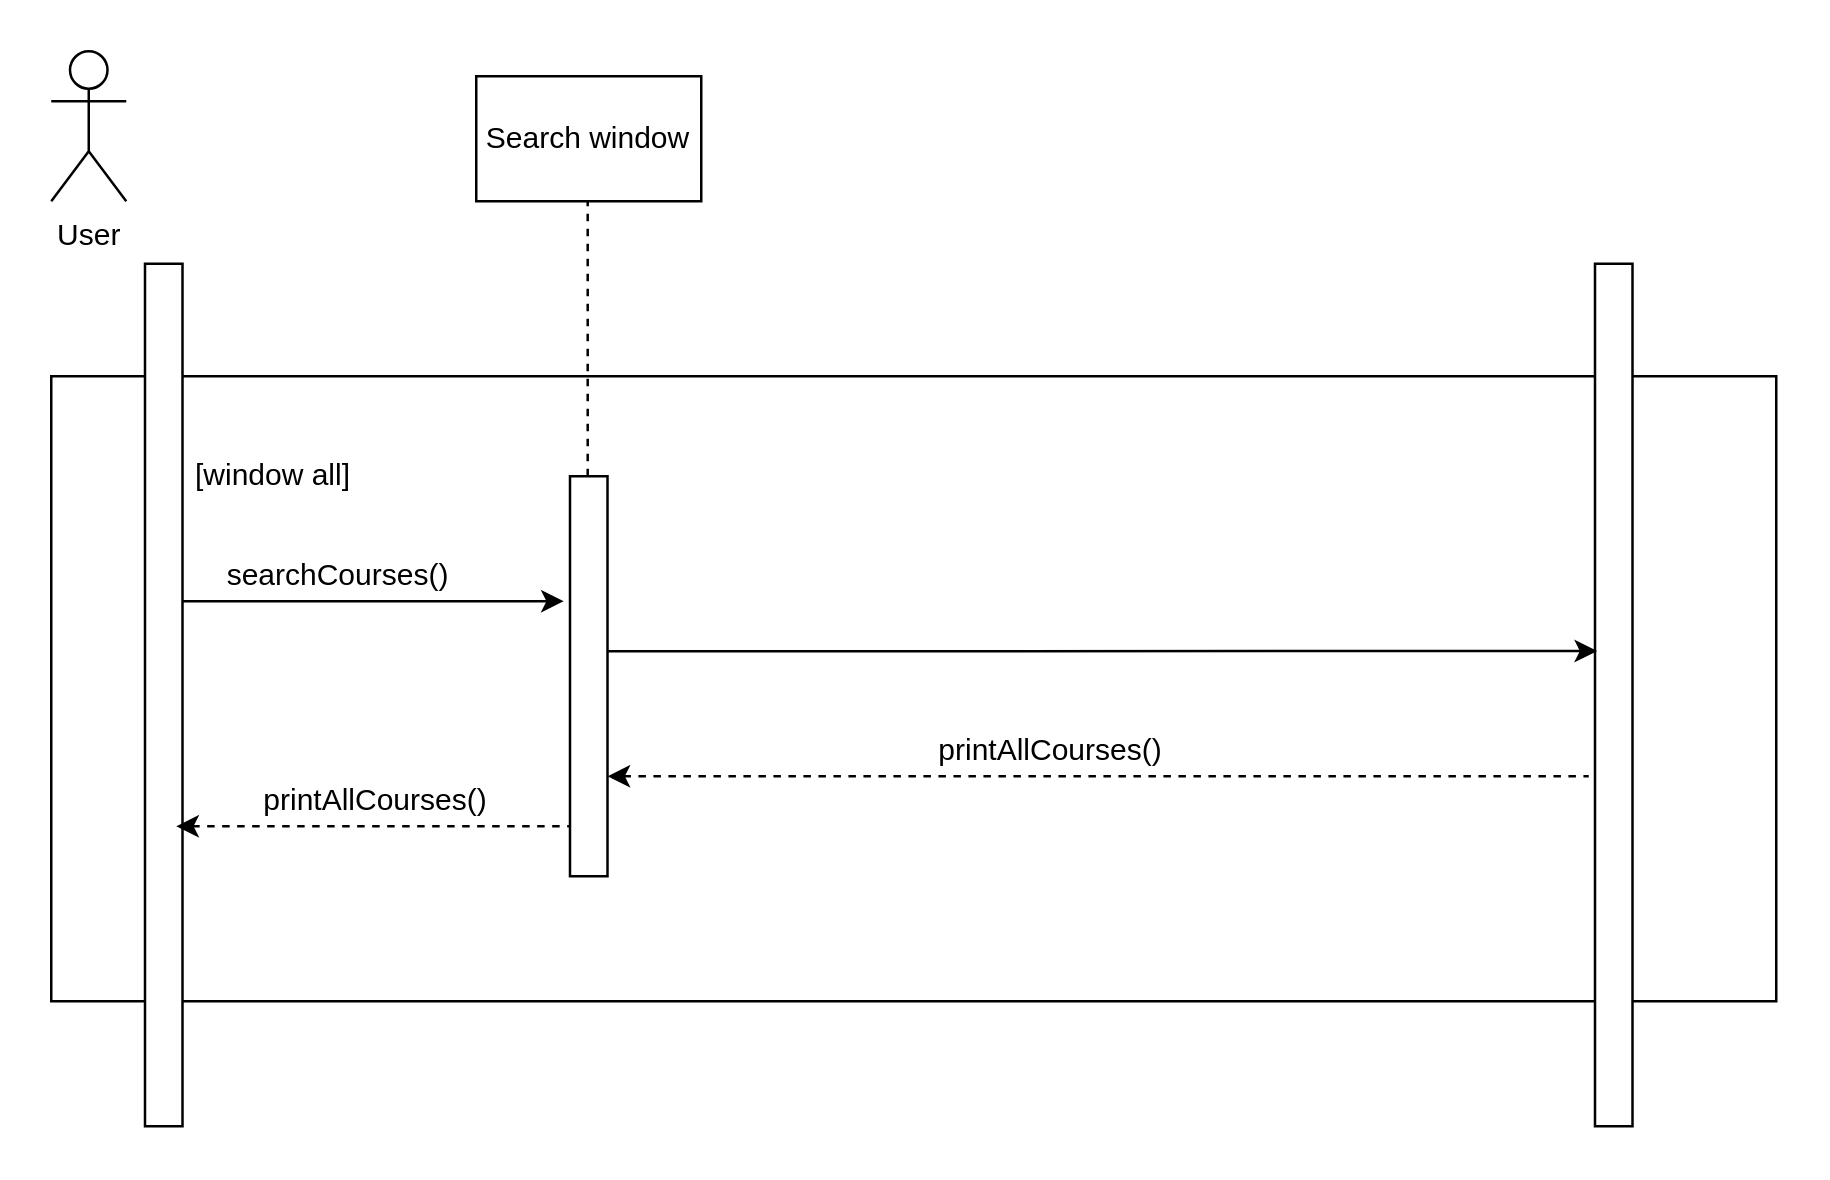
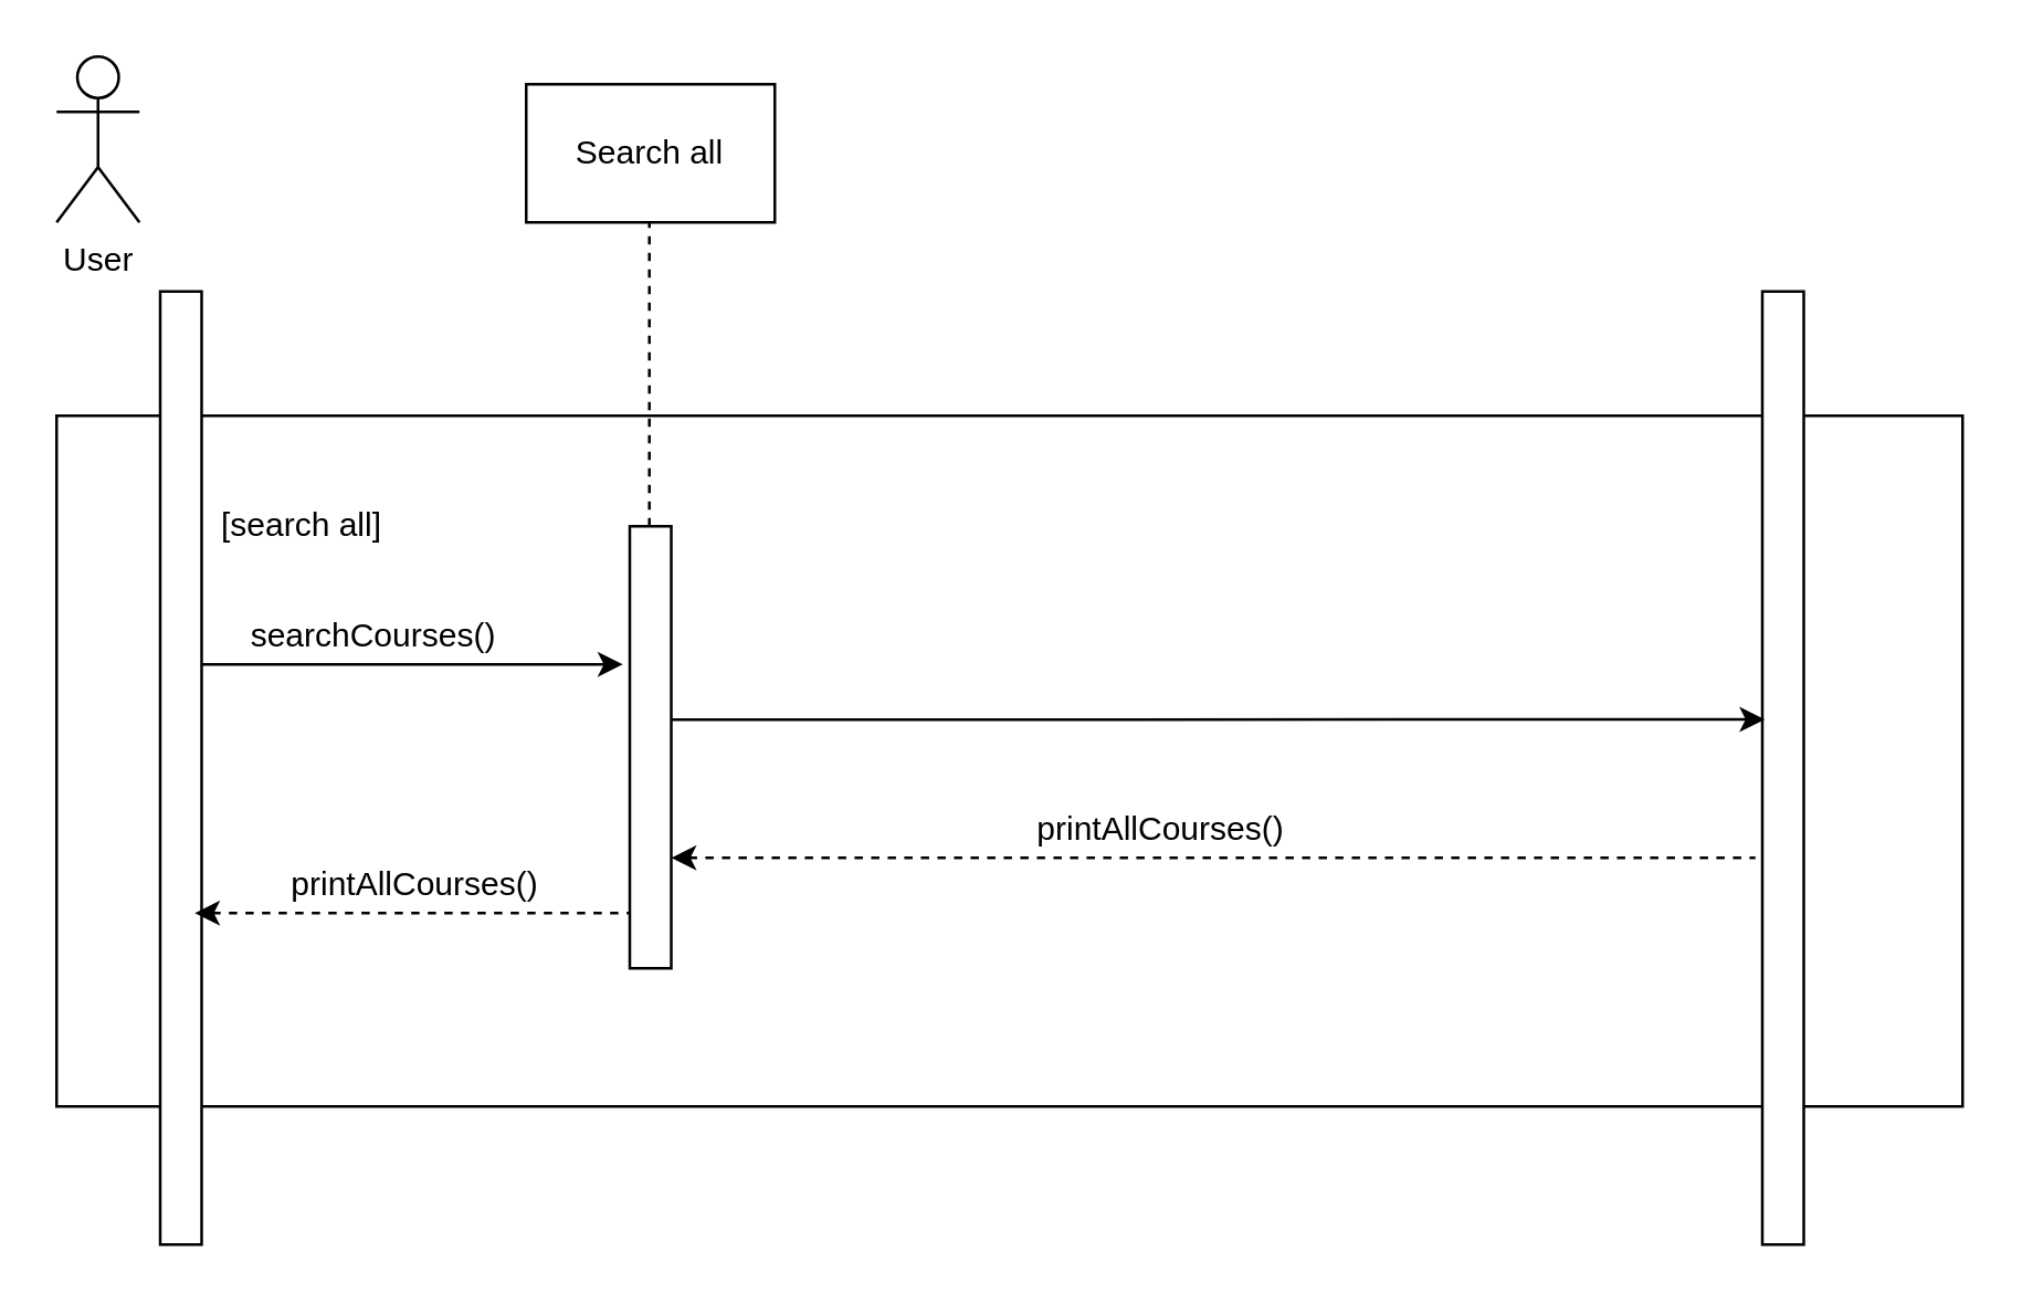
  <mxCell id="0" />
  <mxCell id="1" parent="0" />
  <mxCell id="2" value="" style="rounded=0;whiteSpace=wrap;html=1;" vertex="1" parent="1"><mxGeometry x="20" y="150" width="690" height="250" as="geometry" /></mxCell>
  <mxCell id="3" value="User" style="shape=umlActor;verticalLabelPosition=bottom;labelBackgroundColor=#ffffff;verticalAlign=top;html=1;outlineConnect=0;" vertex="1" parent="1"><mxGeometry x="20" y="20" width="30" height="60" as="geometry" /></mxCell>
  <mxCell id="4" value="" style="rounded=0;whiteSpace=wrap;html=1;" vertex="1" parent="1"><mxGeometry x="57.5" y="105" width="15" height="345" as="geometry" /></mxCell>
  <mxCell id="5" value="" style="rounded=0;whiteSpace=wrap;html=1;" vertex="1" parent="1"><mxGeometry x="637.5" y="105" width="15" height="345" as="geometry" /></mxCell>
- <mxCell id="6" value="Search window" style="rounded=0;whiteSpace=wrap;html=1;" vertex="1" parent="1"><mxGeometry x="190" y="30" width="90" height="50" as="geometry" /></mxCell>
+ <mxCell id="6" value="Search all" style="rounded=0;whiteSpace=wrap;html=1;" vertex="1" parent="1"><mxGeometry x="190" y="30" width="90" height="50" as="geometry" /></mxCell>
  <mxCell id="7" value="" style="rounded=0;whiteSpace=wrap;html=1;" vertex="1" parent="1"><mxGeometry x="227.5" y="190" width="15" height="160" as="geometry" /></mxCell>
  <mxCell id="8" value="" style="endArrow=classic;html=1;" edge="1" parent="1"><mxGeometry width="50" height="50" relative="1" as="geometry"><mxPoint x="72.5" y="240" as="sourcePoint" /><mxPoint x="225" y="240" as="targetPoint" /></mxGeometry></mxCell>
  <mxCell id="9" value="searchCourses()" style="text;html=1;strokeColor=none;fillColor=none;align=center;verticalAlign=middle;whiteSpace=wrap;rounded=0;" vertex="1" parent="1"><mxGeometry x="115" y="220" width="40" height="20" as="geometry" /></mxCell>
  <mxCell id="10" value="" style="endArrow=none;dashed=1;html=1;" edge="1" parent="1"><mxGeometry width="50" height="50" relative="1" as="geometry"><mxPoint x="234.58" y="190" as="sourcePoint" /><mxPoint x="234.58" y="80" as="targetPoint" /></mxGeometry></mxCell>
  <mxCell id="11" value="" style="endArrow=classic;html=1;entryX=0.058;entryY=0.449;entryDx=0;entryDy=0;entryPerimeter=0;" edge="1" parent="1" target="5"><mxGeometry width="50" height="50" relative="1" as="geometry"><mxPoint x="242.5" y="260" as="sourcePoint" /><mxPoint x="630" y="261" as="targetPoint" /></mxGeometry></mxCell>
  <mxCell id="12" value="" style="endArrow=none;dashed=1;html=1;startArrow=classic;startFill=1;" edge="1" parent="1"><mxGeometry width="50" height="50" relative="1" as="geometry"><mxPoint x="242.5" y="310" as="sourcePoint" /><mxPoint x="635" y="310" as="targetPoint" /></mxGeometry></mxCell>
  <mxCell id="13" value="printAllCourses()" style="text;html=1;strokeColor=none;fillColor=none;align=center;verticalAlign=middle;whiteSpace=wrap;rounded=0;" vertex="1" parent="1"><mxGeometry x="400" y="290" width="40" height="20" as="geometry" /></mxCell>
  <mxCell id="14" value="printAllCourses()" style="text;html=1;strokeColor=none;fillColor=none;align=center;verticalAlign=middle;whiteSpace=wrap;rounded=0;" vertex="1" parent="1"><mxGeometry x="130" y="310" width="40" height="20" as="geometry" /></mxCell>
  <mxCell id="15" value="" style="endArrow=none;dashed=1;html=1;startArrow=classic;startFill=1;" edge="1" parent="1"><mxGeometry width="50" height="50" relative="1" as="geometry"><mxPoint x="70" y="330" as="sourcePoint" /><mxPoint x="227.5" y="330" as="targetPoint" /></mxGeometry></mxCell>
- <mxCell id="16" value="[window all]" style="text;html=1;strokeColor=none;fillColor=none;align=center;verticalAlign=middle;whiteSpace=wrap;rounded=0;" vertex="1" parent="1"><mxGeometry x="70" y="180" width="77.5" height="20" as="geometry" /></mxCell>
+ <mxCell id="16" value="[search all]" style="text;html=1;strokeColor=none;fillColor=none;align=center;verticalAlign=middle;whiteSpace=wrap;rounded=0;" vertex="1" parent="1"><mxGeometry x="70" y="180" width="77.5" height="20" as="geometry" /></mxCell>
